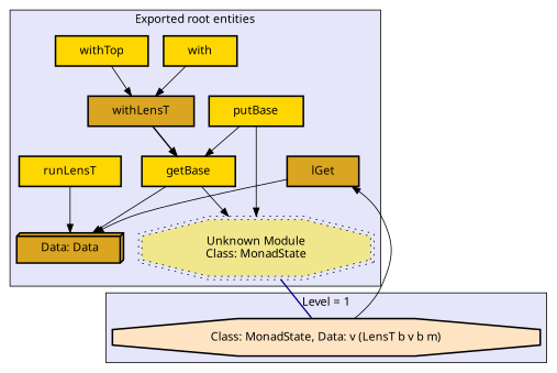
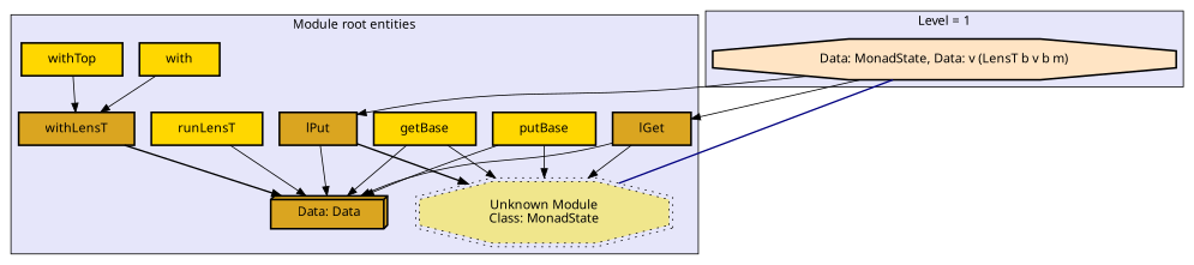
  digraph {
    fontname="Noto Sans"
    node [fillcolor=gold fontname="Noto Sans" margin="0.4,0.1" shape=box style="filled,bold"]
    edge [color=black fontname="Noto Sans" penwidth=1]
    n1 [fillcolor=goldenrod label="Data: Data" shape=box3d]
    n2 [label=getBase]
    n3 [fillcolor=goldenrod label=lGet]
+   n4 [fillcolor=goldenrod label=lPut]
    n5 [label=putBase]
    n6 [label=runLensT]
    n7 [label=with]
    n8 [fillcolor=goldenrod label=withLensT]
    n9 [label=withTop]
    n10 [fillcolor=khaki label="Unknown Module\nClass: MonadState" shape=doubleoctagon style="filled,dotted"]
-   n11 [fillcolor=bisque label="Class: MonadState, Data: v (LensT b v b m)" shape=octagon]
+   n11 [fillcolor=bisque label="Data: MonadState, Data: v (LensT b v b m)" shape=octagon]
    subgraph cluster_1 {
      fillcolor=lavender
-     label="Exported root entities"
+     label="Module root entities"
      style=filled
      n1
      n2
      n3
+     n4
      n5
      n6
      n7
      n8
      n9
      n10
    }
    subgraph cluster_2 {
      fillcolor=lavender
      label="Level = 1"
      style=filled
      n11
    }
    n2 -> n1
    n2 -> n10
    n3 -> n1
-   n5 -> n2
+   n3 -> n10
+   n4 -> n1
+   n4 -> n10 [penwidth=1.6931471805599454]
+   n5 -> n1
    n5 -> n10
    n6 -> n1
    n7 -> n8
-   n8 -> n2 [penwidth=1.6931471805599454]
+   n8 -> n1 [penwidth=1.6931471805599454]
    n9 -> n8
    n10 -> n11 [color=navy dir=none penwidth=1.6931471805599454]
    n11 -> n3
+   n11 -> n4
  }
